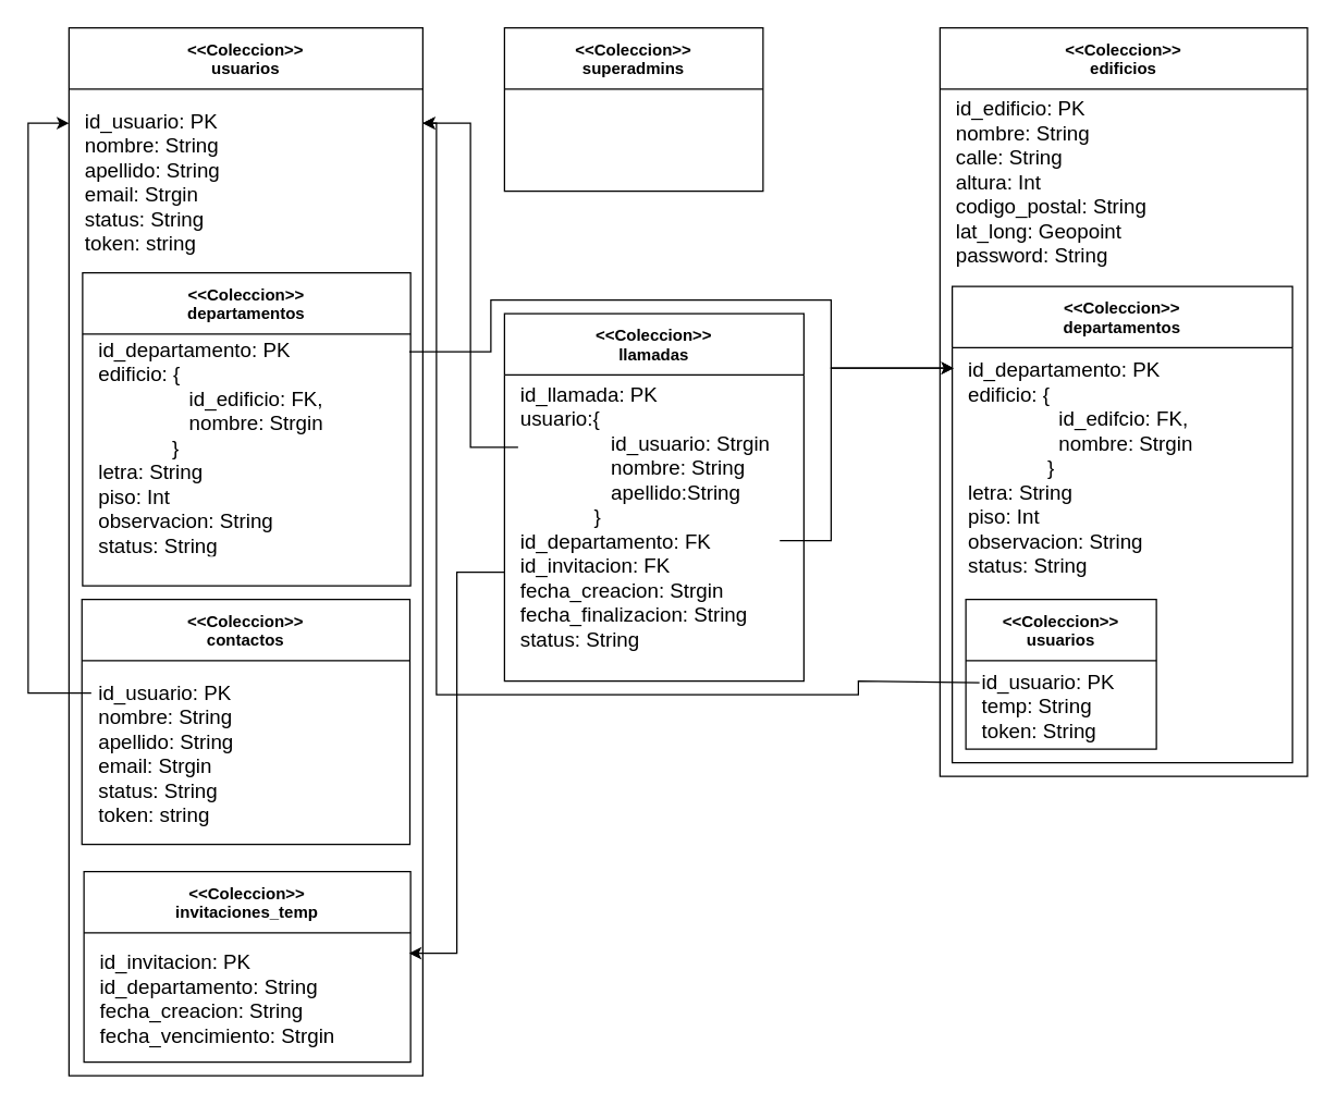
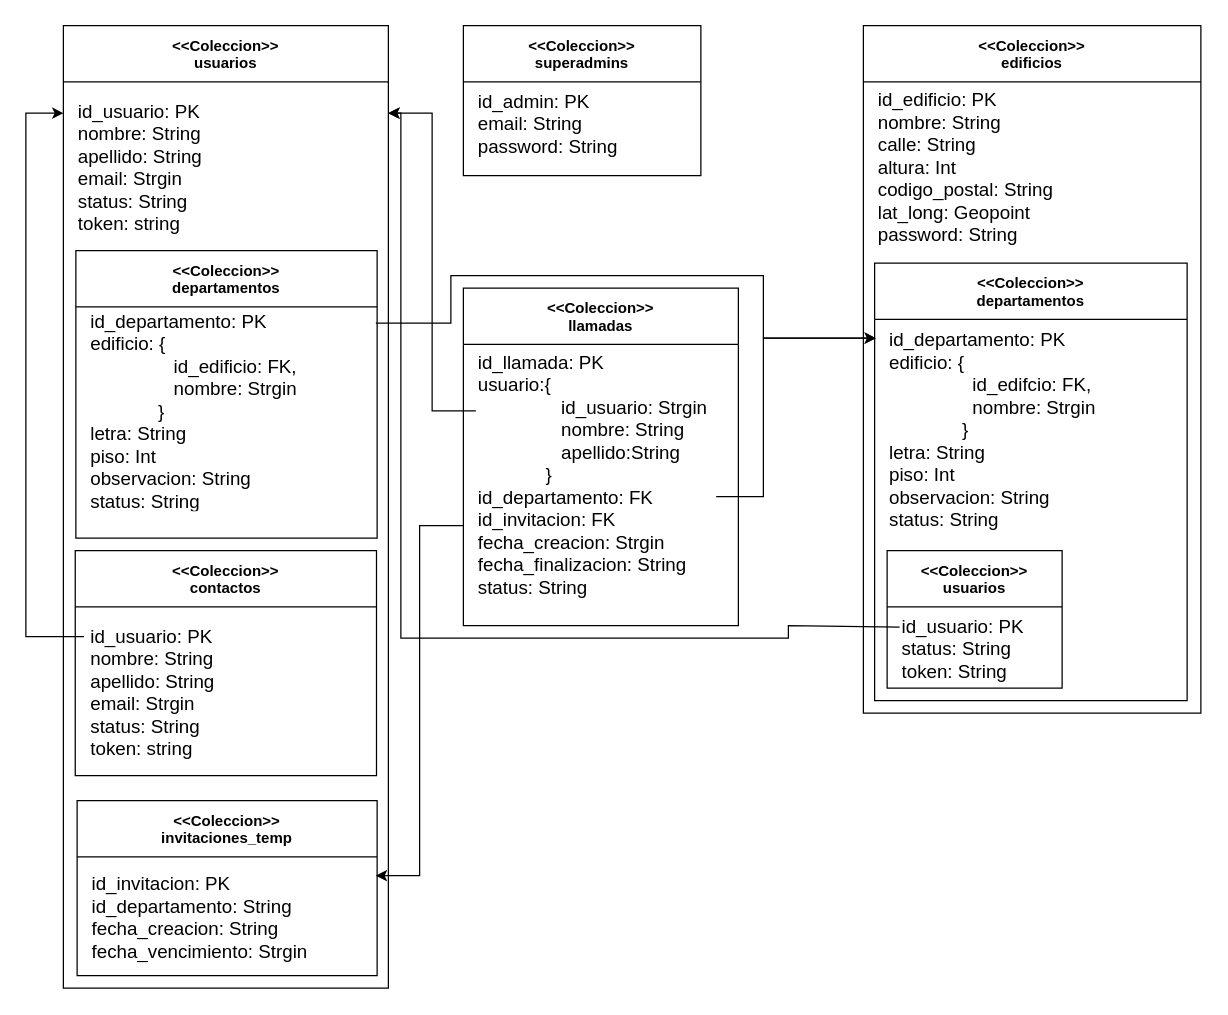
  <mxCell id="0" />
  <mxCell id="1" parent="0" />
  <mxCell id="2" value="&lt;&lt;Coleccion&gt;&gt;&#10;edificios" style="swimlane;startSize=45;" vertex="1" parent="1"><mxGeometry x="690" y="20" width="270" height="550" as="geometry" /></mxCell>
  <mxCell id="3" value="&lt;div style=&quot;font-size: 15px&quot;&gt;&lt;font style=&quot;font-size: 15px&quot;&gt;id_edificio: PK&lt;/font&gt;&lt;/div&gt;&lt;div style=&quot;font-size: 15px&quot;&gt;&lt;font style=&quot;font-size: 15px&quot;&gt;nombre: String&lt;/font&gt;&lt;/div&gt;&lt;div style=&quot;font-size: 15px&quot;&gt;&lt;font style=&quot;font-size: 15px&quot;&gt;calle: String&lt;/font&gt;&lt;/div&gt;&lt;div style=&quot;font-size: 15px&quot;&gt;&lt;font style=&quot;font-size: 15px&quot;&gt;altura: Int&lt;/font&gt;&lt;/div&gt;&lt;div style=&quot;font-size: 15px&quot;&gt;&lt;font style=&quot;font-size: 15px&quot;&gt;codigo_postal: String&lt;/font&gt;&lt;/div&gt;&lt;div style=&quot;font-size: 15px&quot;&gt;&lt;font style=&quot;font-size: 15px&quot;&gt;lat_long: Geopoint&lt;/font&gt;&lt;/div&gt;&lt;div style=&quot;font-size: 15px&quot;&gt;&lt;font style=&quot;font-size: 15px&quot;&gt;password: String&lt;/font&gt;&lt;/div&gt;" style="text;strokeColor=none;fillColor=none;html=1;whiteSpace=wrap;verticalAlign=middle;overflow=hidden;" vertex="1" parent="2"><mxGeometry x="10" y="45" width="150" height="135" as="geometry" /></mxCell>
  <mxCell id="4" value="&lt;&lt;Coleccion&gt;&gt;&#10;departamentos" style="swimlane;startSize=45;" vertex="1" parent="2"><mxGeometry x="9" y="190" width="250" height="350" as="geometry" /></mxCell>
  <mxCell id="5" value="&lt;div style=&quot;font-size: 15px&quot;&gt;&lt;font style=&quot;font-size: 15px&quot;&gt;id_departamento: PK&lt;/font&gt;&lt;/div&gt;&lt;div style=&quot;font-size: 15px&quot;&gt;&lt;font style=&quot;font-size: 15px&quot;&gt;edificio: {&lt;/font&gt;&lt;/div&gt;&lt;div style=&quot;font-size: 15px&quot;&gt;&lt;font style=&quot;font-size: 15px&quot;&gt;&lt;span style=&quot;white-space: pre&quot;&gt;&#09;&lt;/span&gt;&lt;span style=&quot;white-space: pre&quot;&gt;&#09;&lt;/span&gt;id_edifcio: FK,&amp;nbsp;&lt;/font&gt;&lt;/div&gt;&lt;div style=&quot;font-size: 15px&quot;&gt;&lt;font style=&quot;font-size: 15px&quot;&gt;&lt;span style=&quot;white-space: pre&quot;&gt;&#09;&lt;/span&gt;&lt;span style=&quot;white-space: pre&quot;&gt;&#09;&lt;/span&gt;nombre: Strgin&lt;/font&gt;&lt;/div&gt;&lt;div style=&quot;font-size: 15px&quot;&gt;&lt;font style=&quot;font-size: 15px&quot;&gt;&lt;span style=&quot;white-space: pre&quot;&gt;&#09;&lt;/span&gt;&amp;nbsp; &amp;nbsp; &amp;nbsp; }&lt;/font&gt;&lt;/div&gt;&lt;div style=&quot;font-size: 15px&quot;&gt;&lt;font style=&quot;font-size: 15px&quot;&gt;letra: String&lt;/font&gt;&lt;/div&gt;&lt;div style=&quot;font-size: 15px&quot;&gt;&lt;font style=&quot;font-size: 15px&quot;&gt;piso: Int&lt;/font&gt;&lt;/div&gt;&lt;div style=&quot;font-size: 15px&quot;&gt;&lt;font style=&quot;font-size: 15px&quot;&gt;observacion: String&lt;/font&gt;&lt;/div&gt;&lt;div style=&quot;font-size: 15px&quot;&gt;&lt;font style=&quot;font-size: 15px&quot;&gt;status: String&lt;/font&gt;&lt;/div&gt;" style="text;strokeColor=none;fillColor=none;html=1;whiteSpace=wrap;verticalAlign=middle;overflow=hidden;" vertex="1" parent="4"><mxGeometry x="10" y="45" width="240" height="175" as="geometry" /></mxCell>
  <mxCell id="6" value="&lt;&lt;Coleccion&gt;&gt;&#10;usuarios" style="swimlane;startSize=45;" vertex="1" parent="4"><mxGeometry x="10" y="230" width="140" height="110" as="geometry" /></mxCell>
- <mxCell id="7" value="&lt;div style=&quot;font-size: 15px&quot;&gt;&lt;span&gt;id_usuario: PK&lt;/span&gt;&lt;/div&gt;&lt;div style=&quot;font-size: 15px&quot;&gt;&lt;span&gt;temp: String&lt;/span&gt;&lt;br&gt;&lt;/div&gt;&lt;div style=&quot;font-size: 15px&quot;&gt;token: String&lt;/div&gt;" style="text;strokeColor=none;fillColor=none;html=1;whiteSpace=wrap;verticalAlign=middle;overflow=hidden;" vertex="1" parent="6"><mxGeometry x="10" y="45" width="110" height="65" as="geometry" /></mxCell>
+ <mxCell id="7" value="&lt;div style=&quot;font-size: 15px&quot;&gt;&lt;span&gt;id_usuario: PK&lt;/span&gt;&lt;/div&gt;&lt;div style=&quot;font-size: 15px&quot;&gt;&lt;span&gt;status: String&lt;/span&gt;&lt;br&gt;&lt;/div&gt;&lt;div style=&quot;font-size: 15px&quot;&gt;token: String&lt;/div&gt;" style="text;strokeColor=none;fillColor=none;html=1;whiteSpace=wrap;verticalAlign=middle;overflow=hidden;" vertex="1" parent="6"><mxGeometry x="10" y="45" width="110" height="65" as="geometry" /></mxCell>
  <mxCell id="8" value="&lt;&lt;Coleccion&gt;&gt;&#10;superadmins" style="swimlane;startSize=45;" vertex="1" parent="1"><mxGeometry x="370" y="20" width="190" height="120" as="geometry" /></mxCell>
+ <mxCell id="9" value="&lt;div style=&quot;font-size: 15px&quot;&gt;&lt;span&gt;id_admin: PK&lt;/span&gt;&lt;/div&gt;&lt;div style=&quot;font-size: 15px&quot;&gt;email: String&lt;/div&gt;&lt;div style=&quot;font-size: 15px&quot;&gt;password: String&lt;/div&gt;" style="text;strokeColor=none;fillColor=none;html=1;whiteSpace=wrap;verticalAlign=middle;overflow=hidden;" vertex="1" parent="8"><mxGeometry x="10" y="45" width="140" height="65" as="geometry" /></mxCell>
  <mxCell id="10" value="&lt;&lt;Coleccion&gt;&gt;&#10;usuarios" style="swimlane;startSize=45;" vertex="1" parent="1"><mxGeometry x="50" y="20" width="260" height="770" as="geometry" /></mxCell>
  <mxCell id="11" value="&lt;div style=&quot;font-size: 15px&quot;&gt;&lt;font style=&quot;font-size: 15px&quot;&gt;id_usuario: PK&lt;/font&gt;&lt;/div&gt;&lt;div style=&quot;font-size: 15px&quot;&gt;&lt;font style=&quot;font-size: 15px&quot;&gt;nombre: String&lt;/font&gt;&lt;/div&gt;&lt;div style=&quot;font-size: 15px&quot;&gt;&lt;font style=&quot;font-size: 15px&quot;&gt;apellido: String&lt;/font&gt;&lt;/div&gt;&lt;div style=&quot;font-size: 15px&quot;&gt;&lt;font style=&quot;font-size: 15px&quot;&gt;email: Strgin&lt;/font&gt;&lt;/div&gt;&lt;div style=&quot;font-size: 15px&quot;&gt;&lt;font style=&quot;font-size: 15px&quot;&gt;status: String&lt;/font&gt;&lt;/div&gt;&lt;div style=&quot;font-size: 15px&quot;&gt;&lt;font style=&quot;font-size: 15px&quot;&gt;token: string&lt;/font&gt;&lt;/div&gt;" style="text;strokeColor=none;fillColor=none;html=1;whiteSpace=wrap;verticalAlign=middle;overflow=hidden;" vertex="1" parent="10"><mxGeometry x="10" y="45" width="150" height="135" as="geometry" /></mxCell>
  <mxCell id="12" value="&lt;&lt;Coleccion&gt;&gt;&#10;departamentos" style="swimlane;startSize=45;" vertex="1" parent="10"><mxGeometry x="10" y="180" width="241" height="230" as="geometry" /></mxCell>
  <mxCell id="13" value="&lt;div style=&quot;font-size: 15px&quot;&gt;&lt;font style=&quot;font-size: 15px&quot;&gt;id_departamento: PK&lt;/font&gt;&lt;/div&gt;&lt;div style=&quot;font-size: 15px&quot;&gt;&lt;font style=&quot;font-size: 15px&quot;&gt;edificio: {&lt;/font&gt;&lt;/div&gt;&lt;div style=&quot;font-size: 15px&quot;&gt;&lt;font style=&quot;font-size: 15px&quot;&gt;&lt;span style=&quot;white-space: pre&quot;&gt;&#09;&lt;/span&gt;&lt;span style=&quot;white-space: pre&quot;&gt;&#09;&lt;/span&gt;id_edificio: FK,&amp;nbsp;&lt;/font&gt;&lt;/div&gt;&lt;div style=&quot;font-size: 15px&quot;&gt;&lt;font style=&quot;font-size: 15px&quot;&gt;&lt;span style=&quot;white-space: pre&quot;&gt;&#09;&lt;/span&gt;&lt;span style=&quot;white-space: pre&quot;&gt;&#09;&lt;/span&gt;nombre: Strgin&lt;/font&gt;&lt;/div&gt;&lt;div style=&quot;font-size: 15px&quot;&gt;&lt;font style=&quot;font-size: 15px&quot;&gt;&lt;span style=&quot;white-space: pre&quot;&gt;&#09;&lt;/span&gt;&amp;nbsp; &amp;nbsp; &amp;nbsp;}&lt;/font&gt;&lt;/div&gt;&lt;div style=&quot;font-size: 15px&quot;&gt;&lt;font style=&quot;font-size: 15px&quot;&gt;letra: String&lt;/font&gt;&lt;/div&gt;&lt;div style=&quot;font-size: 15px&quot;&gt;&lt;font style=&quot;font-size: 15px&quot;&gt;piso: Int&lt;/font&gt;&lt;/div&gt;&lt;div style=&quot;font-size: 15px&quot;&gt;&lt;font style=&quot;font-size: 15px&quot;&gt;observacion: String&lt;/font&gt;&lt;/div&gt;&lt;div style=&quot;font-size: 15px&quot;&gt;&lt;font style=&quot;font-size: 15px&quot;&gt;status: String&lt;/font&gt;&lt;/div&gt;" style="text;strokeColor=none;fillColor=none;html=1;whiteSpace=wrap;verticalAlign=middle;overflow=hidden;" vertex="1" parent="12"><mxGeometry x="10" y="45" width="230" height="165" as="geometry" /></mxCell>
  <mxCell id="14" value="&lt;&lt;Coleccion&gt;&gt;&#10;contactos" style="swimlane;startSize=45;" vertex="1" parent="10"><mxGeometry x="9.5" y="420" width="241" height="180" as="geometry" /></mxCell>
  <mxCell id="15" value="&lt;div style=&quot;font-size: 15px&quot;&gt;&lt;div&gt;id_usuario: PK&lt;/div&gt;&lt;div&gt;nombre: String&lt;/div&gt;&lt;div&gt;apellido: String&lt;/div&gt;&lt;div&gt;email: Strgin&lt;/div&gt;&lt;div&gt;status: String&lt;/div&gt;&lt;div&gt;token: string&lt;/div&gt;&lt;/div&gt;" style="text;strokeColor=none;fillColor=none;html=1;whiteSpace=wrap;verticalAlign=middle;overflow=hidden;" vertex="1" parent="14"><mxGeometry x="10" y="45" width="240" height="135" as="geometry" /></mxCell>
  <mxCell id="16" value="&lt;&lt;Coleccion&gt;&gt;&#10;invitaciones_temp" style="swimlane;startSize=45;" vertex="1" parent="10"><mxGeometry x="11" y="620" width="240" height="140" as="geometry" /></mxCell>
  <mxCell id="17" value="&lt;div style=&quot;font-size: 15px&quot;&gt;&lt;div&gt;id_invitacion: PK&lt;/div&gt;&lt;div&gt;id_departamento: String&lt;/div&gt;&lt;div&gt;fecha_creacion: String&lt;/div&gt;&lt;div&gt;&lt;span&gt;fecha_vencimiento: Strgin&lt;/span&gt;&lt;/div&gt;&lt;/div&gt;" style="text;strokeColor=none;fillColor=none;html=1;whiteSpace=wrap;verticalAlign=middle;overflow=hidden;" vertex="1" parent="16"><mxGeometry x="10" y="45" width="190" height="95" as="geometry" /></mxCell>
  <mxCell id="18" value="&lt;&lt;Coleccion&gt;&gt;&#10;llamadas" style="swimlane;startSize=45;" vertex="1" parent="1"><mxGeometry x="370" y="230" width="220" height="270" as="geometry" /></mxCell>
  <mxCell id="19" value="&lt;div style=&quot;font-size: 15px&quot;&gt;&lt;span&gt;id_llamada: PK&lt;/span&gt;&lt;/div&gt;&lt;div style=&quot;font-size: 15px&quot;&gt;&lt;span&gt;usuario:{&lt;/span&gt;&lt;/div&gt;&lt;div style=&quot;font-size: 15px&quot;&gt;&lt;span&gt;&lt;span style=&quot;white-space: pre&quot;&gt;&#09;&lt;/span&gt;&lt;span style=&quot;white-space: pre&quot;&gt;&#09;&lt;/span&gt;id_usuario: Strgin&lt;br&gt;&lt;/span&gt;&lt;/div&gt;&lt;div style=&quot;font-size: 15px&quot;&gt;&lt;span&gt;&lt;span style=&quot;white-space: pre&quot;&gt;&#09;&lt;/span&gt;&lt;span style=&quot;white-space: pre&quot;&gt;&#09;&lt;/span&gt;nombre: String&lt;/span&gt;&lt;/div&gt;&lt;div style=&quot;font-size: 15px&quot;&gt;&lt;span&gt;&lt;span style=&quot;white-space: pre&quot;&gt;&#09;&lt;span style=&quot;white-space: pre&quot;&gt;&#09;&lt;/span&gt;a&lt;/span&gt;pellido:String&lt;/span&gt;&lt;span style=&quot;white-space: pre&quot;&gt;&#09;&lt;/span&gt;&lt;/div&gt;&lt;div style=&quot;font-size: 15px&quot;&gt;&lt;span&gt;&lt;span style=&quot;white-space: pre&quot;&gt;&#09;&lt;/span&gt;&amp;nbsp; &amp;nbsp; &amp;nbsp;}&lt;/span&gt;&lt;/div&gt;&lt;div style=&quot;font-size: 15px&quot;&gt;&lt;span&gt;id_departamento: FK&lt;/span&gt;&lt;/div&gt;&lt;div style=&quot;font-size: 15px&quot;&gt;&lt;span&gt;id_invitacion: FK&lt;/span&gt;&lt;/div&gt;&lt;div style=&quot;font-size: 15px&quot;&gt;fecha_creacion: Strgin&lt;/div&gt;&lt;div style=&quot;font-size: 15px&quot;&gt;fecha_finalizacion: String&lt;/div&gt;&lt;div style=&quot;font-size: 15px&quot;&gt;status: String&lt;/div&gt;" style="text;strokeColor=none;fillColor=none;html=1;whiteSpace=wrap;verticalAlign=middle;overflow=hidden;" vertex="1" parent="18"><mxGeometry x="10" y="47.5" width="190" height="202.5" as="geometry" /></mxCell>
  <mxCell id="20" value="" style="endArrow=classic;html=1;rounded=0;fontSize=15;exitX=0;exitY=0.25;exitDx=0;exitDy=0;edgeStyle=elbowEdgeStyle;" edge="1" parent="1" source="19"><mxGeometry width="50" height="50" relative="1" as="geometry"><mxPoint x="630" y="330" as="sourcePoint" /><mxPoint x="310" y="90" as="targetPoint" /></mxGeometry></mxCell>
  <mxCell id="21" value="" style="endArrow=classic;html=1;rounded=0;fontSize=15;exitX=1.012;exitY=0.589;exitDx=0;exitDy=0;exitPerimeter=0;edgeStyle=elbowEdgeStyle;" edge="1" parent="1" source="19"><mxGeometry width="50" height="50" relative="1" as="geometry"><mxPoint y="300" as="sourcePoint" x="590" /><mxPoint x="700" y="270" as="targetPoint" /><Array as="points"><mxPoint x="610" y="300" /><mxPoint x="650" y="280" /><mxPoint x="610" y="410" /><mxPoint x="629" y="281" /></Array></mxGeometry></mxCell>
  <mxCell id="22" value="" style="endArrow=classic;html=1;rounded=0;fontSize=15;exitX=-0.013;exitY=0.177;exitDx=0;exitDy=0;exitPerimeter=0;edgeStyle=elbowEdgeStyle;" edge="1" parent="1" source="15"><mxGeometry width="50" height="50" relative="1" as="geometry"><mxPoint x="390" y="390.003" as="sourcePoint" /><mxPoint x="50" y="90" as="targetPoint" /><Array as="points"><mxPoint x="20" y="280" /></Array></mxGeometry></mxCell>
  <mxCell id="23" value="" style="endArrow=classic;html=1;rounded=0;fontSize=15;exitX=1;exitY=0.079;exitDx=0;exitDy=0;exitPerimeter=0;" edge="1" parent="1" source="13"><mxGeometry width="50" height="50" relative="1" as="geometry"><mxPoint x="330" y="270" as="sourcePoint" /><mxPoint x="700" y="270" as="targetPoint" /><Array as="points"><mxPoint x="360" y="258" /><mxPoint x="360" y="220" /><mxPoint x="610" y="220" /><mxPoint x="610" y="270" /></Array></mxGeometry></mxCell>
  <mxCell id="24" value="" style="endArrow=classic;html=1;rounded=0;fontSize=15;exitX=0;exitY=0.25;exitDx=0;exitDy=0;" edge="1" parent="1" source="7"><mxGeometry width="50" height="50" relative="1" as="geometry"><mxPoint x="557.96" y="371.663" as="sourcePoint" /><mxPoint x="310" y="90" as="targetPoint" /><Array as="points"><mxPoint x="630" y="500" /><mxPoint x="630" y="510" /><mxPoint x="320" y="510" /><mxPoint x="320" y="90" /></Array></mxGeometry></mxCell>
  <mxCell id="25" value="" style="endArrow=classic;html=1;rounded=0;fontSize=15;edgeStyle=elbowEdgeStyle;" edge="1" parent="1"><mxGeometry width="50" height="50" relative="1" as="geometry"><mxPoint x="370" y="420" as="sourcePoint" /><mxPoint x="300" y="700" as="targetPoint" /></mxGeometry></mxCell>
